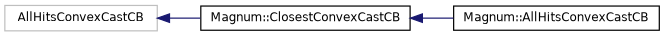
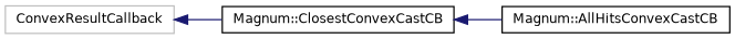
  digraph {
    rankdir=LR
    node [color=black fillcolor=white fontname=Helvetica fontsize=10 shape=record style=filled]
    edge [color=midnightblue dir=back fontname=Helvetica fontsize=10 labelfontname=Helvetica labelfontsize=10 style=solid]
-   n1 [color=grey75 height=0.2 label=AllHitsConvexCastCB width=0.4]
+   n1 [color=grey75 height=0.2 label=ConvexResultCallback width=0.4]
    n2 [height=0.2 label="Magnum::ClosestConvexCastCB" width=0.4]
    n3 [height=0.2 label="Magnum::AllHitsConvexCastCB" width=0.4]
    n1 -> n2
    n2 -> n3
  }
